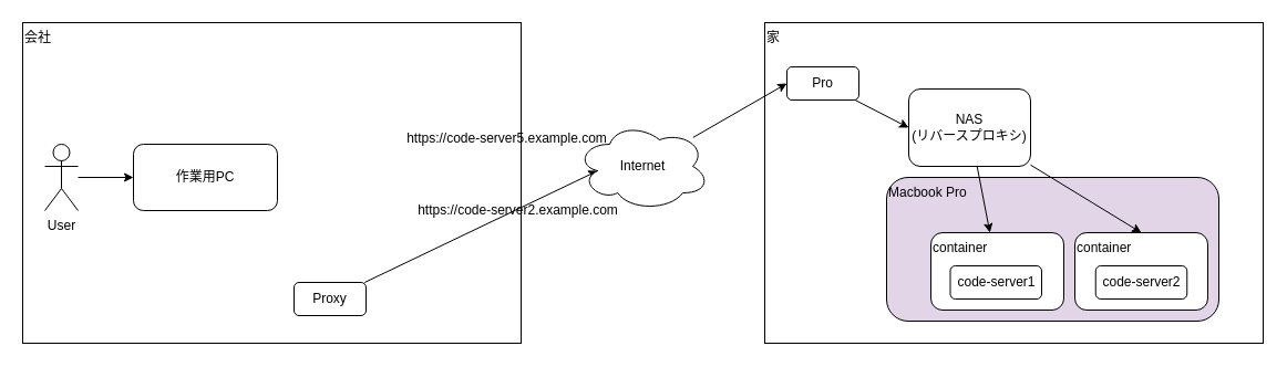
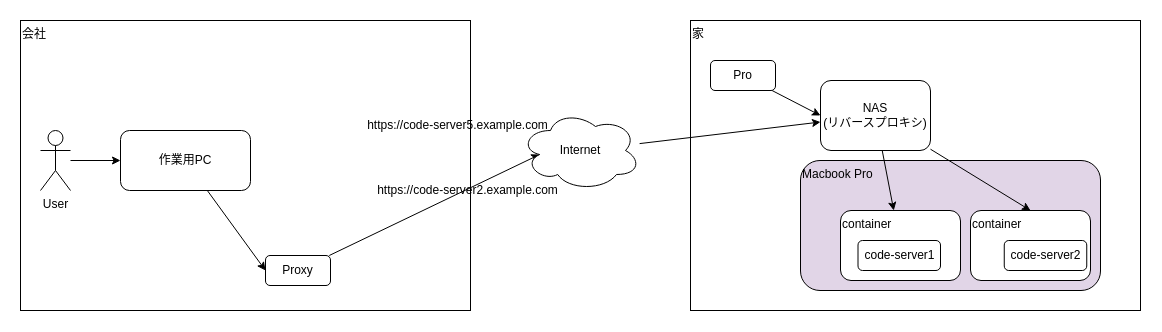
  <mxCell id="0" />
  <mxCell id="1" parent="0" />
  <mxCell id="2" value="家" style="rounded=0;whiteSpace=wrap;html=1;align=left;verticalAlign=top;" vertex="1" parent="1"><mxGeometry x="690" y="20" width="450" height="290" as="geometry" /></mxCell>
  <mxCell id="3" value="Macbook Pro" style="rounded=1;whiteSpace=wrap;html=1;align=left;verticalAlign=top;fillColor=#e1d5e7;" vertex="1" parent="1"><mxGeometry x="800" y="160" width="300" height="130" as="geometry" /></mxCell>
  <mxCell id="4" value="会社" style="rounded=0;whiteSpace=wrap;html=1;align=left;verticalAlign=top;" vertex="1" parent="1"><mxGeometry x="20" y="20" width="450" height="290" as="geometry" /></mxCell>
+ <mxCell id="5" style="edgeStyle=none;html=1;entryX=0;entryY=0.5;entryDx=0;entryDy=0;" edge="1" parent="1" source="6" target="10"><mxGeometry relative="1" as="geometry" /></mxCell>
  <mxCell id="6" value="作業用PC" style="rounded=1;whiteSpace=wrap;html=1;" vertex="1" parent="1"><mxGeometry x="120" y="130" width="130" height="60" as="geometry" /></mxCell>
  <mxCell id="7" style="edgeStyle=none;html=1;" edge="1" parent="1" source="8" target="6"><mxGeometry relative="1" as="geometry" /></mxCell>
  <mxCell id="8" value="User" style="shape=umlActor;verticalLabelPosition=bottom;verticalAlign=top;html=1;outlineConnect=0;" vertex="1" parent="1"><mxGeometry x="40" y="130" width="30" height="60" as="geometry" /></mxCell>
  <mxCell id="9" style="edgeStyle=none;html=1;entryX=0.16;entryY=0.55;entryDx=0;entryDy=0;entryPerimeter=0;" edge="1" parent="1" source="10" target="12"><mxGeometry relative="1" as="geometry" /></mxCell>
  <mxCell id="10" value="Proxy" style="rounded=1;whiteSpace=wrap;html=1;" vertex="1" parent="1"><mxGeometry x="265" y="255" width="65" height="30" as="geometry" /></mxCell>
- <mxCell id="11" style="edgeStyle=none;html=1;entryX=0;entryY=0.5;entryDx=0;entryDy=0;" edge="1" parent="1" source="12" target="14"><mxGeometry relative="1" as="geometry" /></mxCell>
+ <mxCell id="11" style="edgeStyle=none;html=1;" edge="1" parent="1" source="12" target="17"><mxGeometry relative="1" as="geometry" /></mxCell>
  <mxCell id="12" value="Internet" style="ellipse;shape=cloud;whiteSpace=wrap;html=1;" vertex="1" parent="1"><mxGeometry x="520" y="110" width="120" height="80" as="geometry" /></mxCell>
  <mxCell id="13" style="edgeStyle=none;html=1;entryX=0;entryY=0.5;entryDx=0;entryDy=0;" edge="1" parent="1" source="14" target="17"><mxGeometry relative="1" as="geometry" /></mxCell>
  <mxCell id="14" value="Pro" style="rounded=1;whiteSpace=wrap;html=1;" vertex="1" parent="1"><mxGeometry x="710" y="60" width="65" height="30" as="geometry" /></mxCell>
  <mxCell id="15" style="edgeStyle=none;html=1;" edge="1" parent="1" source="17" target="18"><mxGeometry relative="1" as="geometry" /></mxCell>
  <mxCell id="16" style="edgeStyle=none;html=1;entryX=0.5;entryY=0;entryDx=0;entryDy=0;" edge="1" parent="1" source="17" target="20"><mxGeometry relative="1" as="geometry" /></mxCell>
  <mxCell id="17" value="NAS&lt;br&gt;(リバースプロキシ)" style="rounded=1;whiteSpace=wrap;html=1;" vertex="1" parent="1"><mxGeometry x="820" y="80" width="110" height="70" as="geometry" /></mxCell>
  <mxCell id="18" value="container" style="rounded=1;whiteSpace=wrap;html=1;align=left;verticalAlign=top;" vertex="1" parent="1"><mxGeometry x="840" y="210" width="120" height="70" as="geometry" /></mxCell>
  <mxCell id="19" value="code-server1" style="rounded=1;whiteSpace=wrap;html=1;" vertex="1" parent="1"><mxGeometry x="857.5" y="240" width="82.5" height="30" as="geometry" /></mxCell>
  <mxCell id="20" value="container" style="rounded=1;whiteSpace=wrap;html=1;align=left;verticalAlign=top;" vertex="1" parent="1"><mxGeometry x="970" y="210" width="120" height="70" as="geometry" /></mxCell>
- <mxCell id="21" value="code-server2" style="rounded=1;whiteSpace=wrap;html=1;" vertex="1" parent="1"><mxGeometry x="988.75" y="240" width="82.5" height="30" as="geometry" /></mxCell>
+ <mxCell id="21" value="code-server2" style="rounded=1;whiteSpace=wrap;html=1;" vertex="1" parent="1"><mxGeometry x="1003.75" y="240" width="82.5" height="30" as="geometry" /></mxCell>
  <mxCell id="22" value="https://code-server5.example.com" style="text;html=1;strokeColor=none;fillColor=none;align=center;verticalAlign=middle;whiteSpace=wrap;rounded=0;" vertex="1" parent="1"><mxGeometry x="340" y="110" width="235" height="30" as="geometry" /></mxCell>
  <mxCell id="23" value="https://code-server2.example.com" style="text;html=1;strokeColor=none;fillColor=none;align=center;verticalAlign=middle;whiteSpace=wrap;rounded=0;" vertex="1" parent="1"><mxGeometry x="350" y="175" width="235" height="30" as="geometry" /></mxCell>
